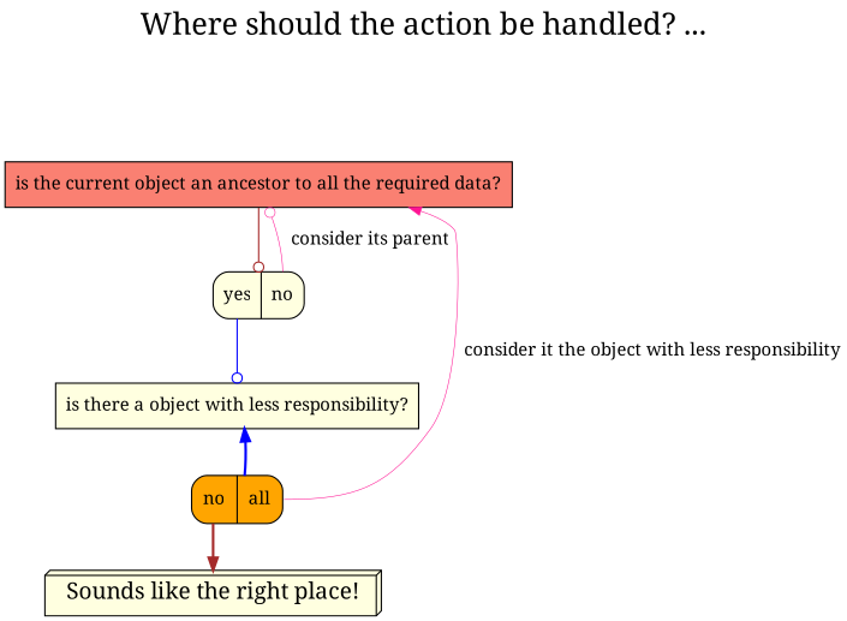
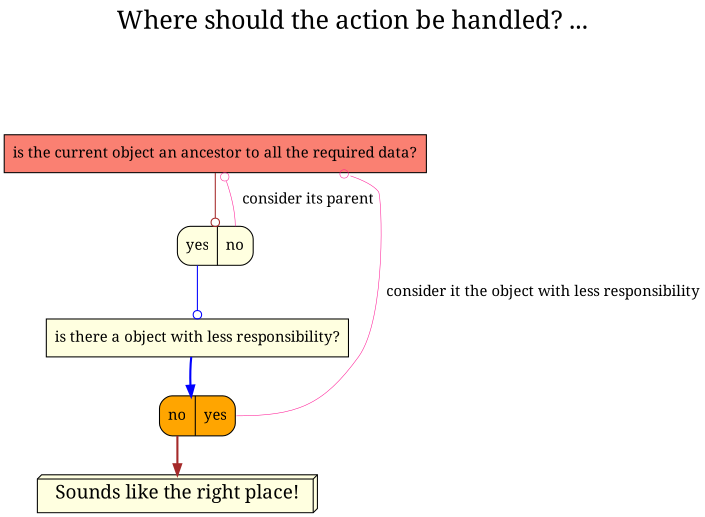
  digraph {
    fontname="Noto Serif"
    fontsize=24
    label="Where should the action be handled? ...\n\n"
    labelloc=t
    node [color=black fillcolor=lightyellow fontname="Noto Serif" shape=box style=filled]
    edge [arrowhead=odot color=brown fontname="Noto Serif" style=bold]
    n1 [fillcolor=salmon label="is the current object an ancestor to all the required data?"]
    n2 [label="<f0>yes |<f1> no" shape=Mrecord]
    n3 [label="is there a object with less responsibility?"]
-   n4 [fillcolor=orange label="<f0> no |<f1> all" shape=Mrecord]
+   n4 [fillcolor=orange label="<f0> no |<f1> yes" shape=Mrecord]
    n5 [fontsize=18 label="  Sounds like the right place!  " shape=box3d]
    n1 -> n2 [style=solid]
    n2 -> n1 [color=deeppink constraint=false label="  consider its parent" labeljust=l penwidth=0.5 tailport=f1]
    n2 -> n3 [color=blue style=solid tailport=f0]
-   n4 -> n3 [arrowhead=normal color=blue]
-   n4 -> n1 [arrowhead=normal color=deeppink constraint=false label="  consider it the object with less responsibility" labeljust=l penwidth=0.5 tailport=f1]
+   n3 -> n4 [arrowhead=normal color=blue]
+   n4 -> n1 [color=deeppink constraint=false label="  consider it the object with less responsibility" labeljust=l penwidth=0.5 tailport=f1]
    n4 -> n5 [arrowhead=normal tailport=f0]
  }
